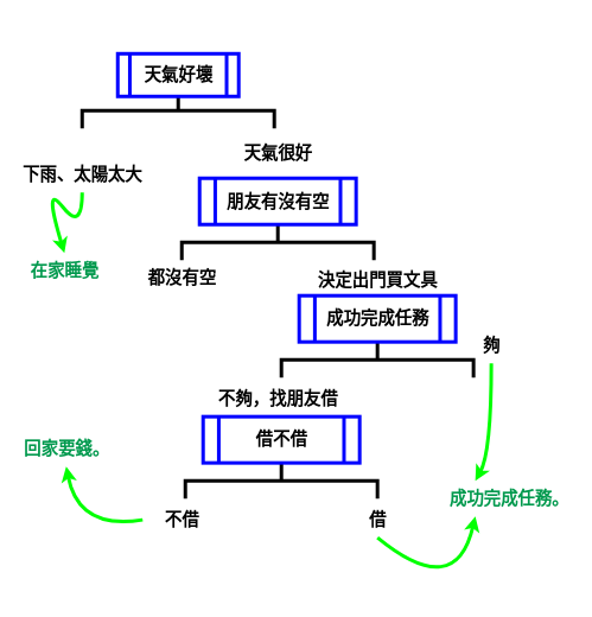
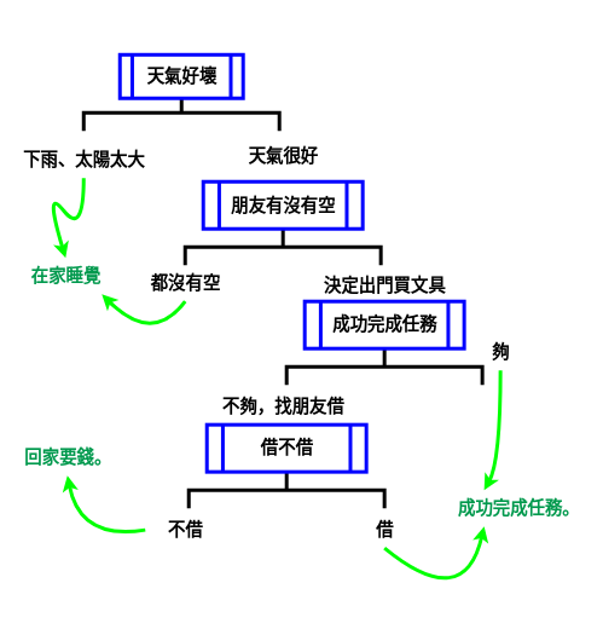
  <mxCell id="0" />
  <mxCell id="1" parent="0" />
  <mxCell id="2" value="" style="strokeWidth=5;html=1;shape=mxgraph.flowchart.annotation_2;align=left;labelPosition=right;pointerEvents=1;rotation=90;" vertex="1" parent="1"><mxGeometry x="225" y="20" width="50" height="270" as="geometry" /></mxCell>
  <mxCell id="3" value="" style="shape=process;whiteSpace=wrap;html=1;backgroundOutline=1;strokeWidth=5;strokeColor=#0000FF;" vertex="1" parent="1"><mxGeometry x="165" y="75" width="170" height="60" as="geometry" /></mxCell>
  <mxCell id="4" value="天氣好壞" style="text;strokeColor=none;fillColor=none;html=1;fontSize=24;fontStyle=1;verticalAlign=middle;align=center;" vertex="1" parent="1"><mxGeometry x="200" y="85" width="100" height="40" as="geometry" /></mxCell>
- <mxCell id="5" value="下雨、太陽太大" style="text;strokeColor=none;fillColor=none;html=1;fontSize=24;fontStyle=1;verticalAlign=middle;align=center;" vertex="1" parent="1"><mxGeometry x="20" y="220" width="190" height="50" as="geometry" /></mxCell>
+ <mxCell id="5" value="下雨、太陽太大" style="text;strokeColor=none;fillColor=none;html=1;fontSize=24;fontStyle=1;verticalAlign=middle;align=center;" vertex="1" parent="1"><mxGeometry x="20" y="195" width="190" height="50" as="geometry" /></mxCell>
  <mxCell id="6" value="" style="endArrow=classic;html=1;exitX=0.5;exitY=1;exitDx=0;exitDy=0;strokeWidth=5;curved=1;entryX=0.5;entryY=0;entryDx=0;entryDy=0;strokeColor=#00FF00;" edge="1" parent="1" source="5" target="7"><mxGeometry width="50" height="50" relative="1" as="geometry"><mxPoint x="90" y="265" as="sourcePoint" /><mxPoint x="60" y="345" as="targetPoint" /><Array as="points"><mxPoint x="115" y="325" /><mxPoint x="60" y="255" /></Array></mxGeometry></mxCell>
  <mxCell id="7" value="在家睡覺" style="text;strokeColor=none;fillColor=none;html=1;fontSize=24;fontStyle=1;verticalAlign=middle;align=center;fontColor=#00994D;" vertex="1" parent="1"><mxGeometry x="40" y="355" width="100" height="50" as="geometry" /></mxCell>
  <mxCell id="8" value="天氣很好" style="text;strokeColor=none;fillColor=none;html=1;fontSize=24;fontStyle=1;verticalAlign=middle;align=center;" vertex="1" parent="1"><mxGeometry x="340" y="195" width="100" height="40" as="geometry" /></mxCell>
  <mxCell id="9" value="" style="strokeWidth=5;html=1;shape=mxgraph.flowchart.annotation_2;align=left;labelPosition=right;pointerEvents=1;rotation=90;" vertex="1" parent="1"><mxGeometry x="365" y="205" width="50" height="270" as="geometry" /></mxCell>
  <mxCell id="10" value="" style="shape=process;whiteSpace=wrap;html=1;backgroundOutline=1;strokeWidth=5;strokeColor=#0000FF;" vertex="1" parent="1"><mxGeometry x="280" y="250" width="220" height="65" as="geometry" /></mxCell>
  <mxCell id="11" value="朋友有沒有空" style="text;strokeColor=none;fillColor=none;html=1;fontSize=24;fontStyle=1;verticalAlign=middle;align=center;" vertex="1" parent="1"><mxGeometry x="310" y="260" width="160" height="45" as="geometry" /></mxCell>
  <mxCell id="12" value="都沒有空" style="text;strokeColor=none;fillColor=none;html=1;fontSize=24;fontStyle=1;verticalAlign=middle;align=center;" vertex="1" parent="1"><mxGeometry x="175" y="365" width="160" height="50" as="geometry" /></mxCell>
+ <mxCell id="13" value="" style="endArrow=classic;html=1;exitX=0.5;exitY=1;exitDx=0;exitDy=0;strokeWidth=5;curved=1;entryX=1;entryY=1;entryDx=0;entryDy=0;strokeColor=#00FF00;" edge="1" parent="1" source="12" target="7"><mxGeometry width="50" height="50" relative="1" as="geometry"><mxPoint x="224" y="435" as="sourcePoint" /><mxPoint x="195" y="525" as="targetPoint" /><Array as="points"><mxPoint x="210" y="475" /></Array></mxGeometry></mxCell>
  <mxCell id="14" value="決定出門買文具" style="text;strokeColor=none;fillColor=none;html=1;fontSize=24;fontStyle=1;verticalAlign=middle;align=center;" vertex="1" parent="1"><mxGeometry x="440" y="370" width="180" height="45" as="geometry" /></mxCell>
  <mxCell id="15" value="" style="strokeWidth=5;html=1;shape=mxgraph.flowchart.annotation_2;align=left;labelPosition=right;pointerEvents=1;rotation=90;" vertex="1" parent="1"><mxGeometry x="505" y="370" width="50" height="270" as="geometry" /></mxCell>
  <mxCell id="16" value="" style="shape=process;whiteSpace=wrap;html=1;backgroundOutline=1;strokeWidth=5;strokeColor=#0000FF;" vertex="1" parent="1"><mxGeometry x="420" y="415" width="220" height="65" as="geometry" /></mxCell>
  <mxCell id="17" value="成功完成任務" style="text;strokeColor=none;fillColor=none;html=1;fontSize=24;fontStyle=1;verticalAlign=middle;align=center;" vertex="1" parent="1"><mxGeometry x="450" y="425" width="160" height="45" as="geometry" /></mxCell>
  <mxCell id="18" value="不夠，找朋友借" style="text;strokeColor=none;fillColor=none;html=1;fontSize=24;fontStyle=1;verticalAlign=middle;align=center;" vertex="1" parent="1"><mxGeometry x="292.5" y="535" width="195" height="50" as="geometry" /></mxCell>
  <mxCell id="19" value="" style="strokeWidth=5;html=1;shape=mxgraph.flowchart.annotation_2;align=left;labelPosition=right;pointerEvents=1;rotation=90;" vertex="1" parent="1"><mxGeometry x="370" y="540" width="50" height="270" as="geometry" /></mxCell>
  <mxCell id="20" value="" style="shape=process;whiteSpace=wrap;html=1;backgroundOutline=1;strokeWidth=5;strokeColor=#0000FF;" vertex="1" parent="1"><mxGeometry x="285" y="585" width="220" height="65" as="geometry" /></mxCell>
  <mxCell id="21" value="借不借" style="text;strokeColor=none;fillColor=none;html=1;fontSize=24;fontStyle=1;verticalAlign=middle;align=center;" vertex="1" parent="1"><mxGeometry x="315" y="595" width="160" height="45" as="geometry" /></mxCell>
  <mxCell id="22" value="借" style="text;strokeColor=none;fillColor=none;html=1;fontSize=24;fontStyle=1;verticalAlign=middle;align=center;" vertex="1" parent="1"><mxGeometry x="490" y="705" width="80" height="50" as="geometry" /></mxCell>
  <mxCell id="23" value="不借" style="text;strokeColor=none;fillColor=none;html=1;fontSize=24;fontStyle=1;verticalAlign=middle;align=center;" vertex="1" parent="1"><mxGeometry x="200" y="705" width="110" height="50" as="geometry" /></mxCell>
  <mxCell id="24" value="夠" style="text;strokeColor=none;fillColor=none;html=1;fontSize=24;fontStyle=1;verticalAlign=middle;align=center;" vertex="1" parent="1"><mxGeometry x="655" y="460" width="70" height="50" as="geometry" /></mxCell>
  <mxCell id="25" value="成功完成任務。" style="text;strokeColor=none;fillColor=none;html=1;fontSize=24;fontStyle=1;verticalAlign=middle;align=center;fontColor=#00994D;" vertex="1" parent="1"><mxGeometry x="620" y="675" width="190" height="50" as="geometry" /></mxCell>
  <mxCell id="26" value="" style="endArrow=classic;html=1;exitX=0.5;exitY=1;exitDx=0;exitDy=0;strokeWidth=5;curved=1;entryX=0.25;entryY=0;entryDx=0;entryDy=0;strokeColor=#00FF00;" edge="1" parent="1" source="24" target="25"><mxGeometry width="50" height="50" relative="1" as="geometry"><mxPoint x="675" y="590" as="sourcePoint" /><mxPoint x="560" y="580" as="targetPoint" /><Array as="points"><mxPoint x="690" y="635" /></Array></mxGeometry></mxCell>
  <mxCell id="27" value="" style="endArrow=classic;html=1;exitX=0.5;exitY=1;exitDx=0;exitDy=0;strokeWidth=5;curved=1;entryX=0.25;entryY=1;entryDx=0;entryDy=0;strokeColor=#00FF00;" edge="1" parent="1" source="22" target="25"><mxGeometry width="50" height="50" relative="1" as="geometry"><mxPoint x="615" y="795" as="sourcePoint" /><mxPoint x="500" y="785" as="targetPoint" /><Array as="points"><mxPoint x="640" y="845" /></Array></mxGeometry></mxCell>
  <mxCell id="28" value="" style="endArrow=classic;html=1;exitX=0;exitY=0.5;exitDx=0;exitDy=0;strokeWidth=5;curved=1;entryX=0.5;entryY=1;entryDx=0;entryDy=0;strokeColor=#00FF00;" edge="1" parent="1" source="23" target="29"><mxGeometry width="50" height="50" relative="1" as="geometry"><mxPoint x="190" y="785" as="sourcePoint" /><mxPoint x="347.5" y="755" as="targetPoint" /><Array as="points"><mxPoint x="110" y="745" /></Array></mxGeometry></mxCell>
  <mxCell id="29" value="回家要錢。" style="text;strokeColor=none;fillColor=none;html=1;fontSize=24;fontStyle=1;verticalAlign=middle;align=center;fontColor=#00994D;" vertex="1" parent="1"><mxGeometry x="20" y="605" width="145" height="50" as="geometry" /></mxCell>
